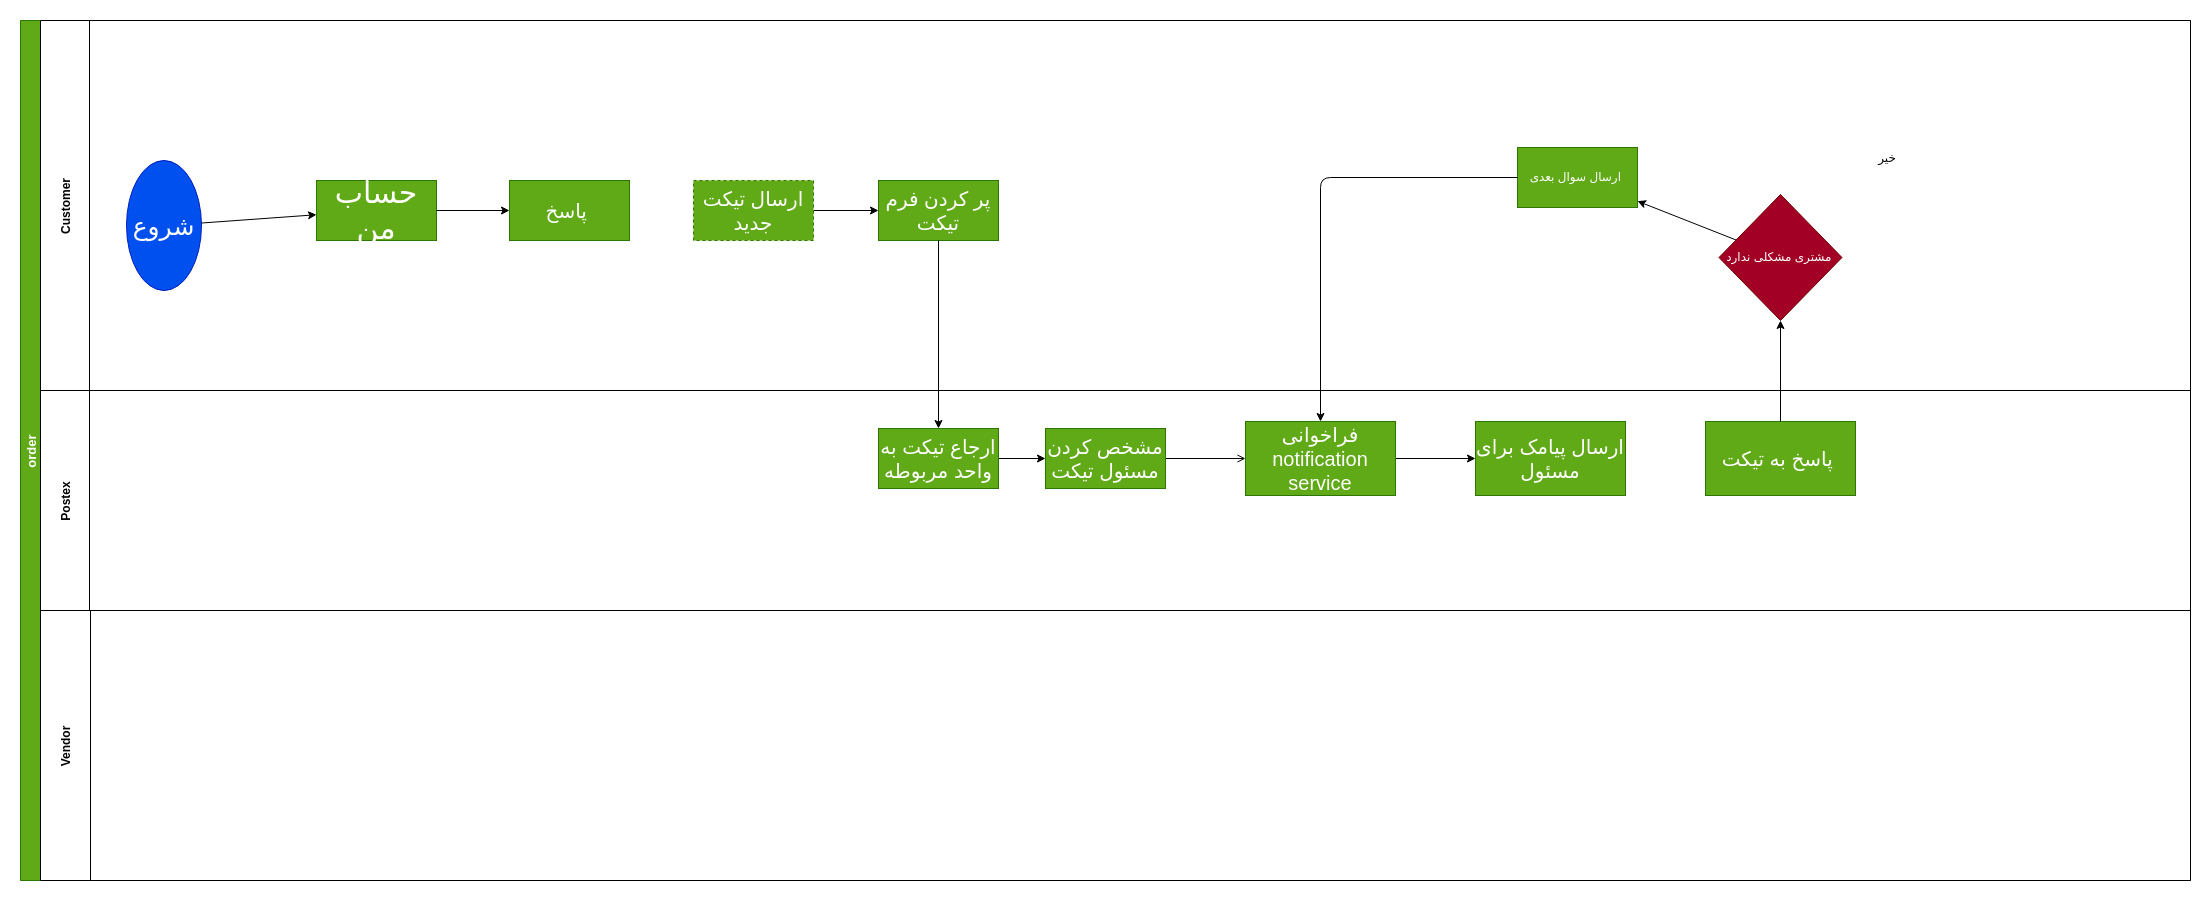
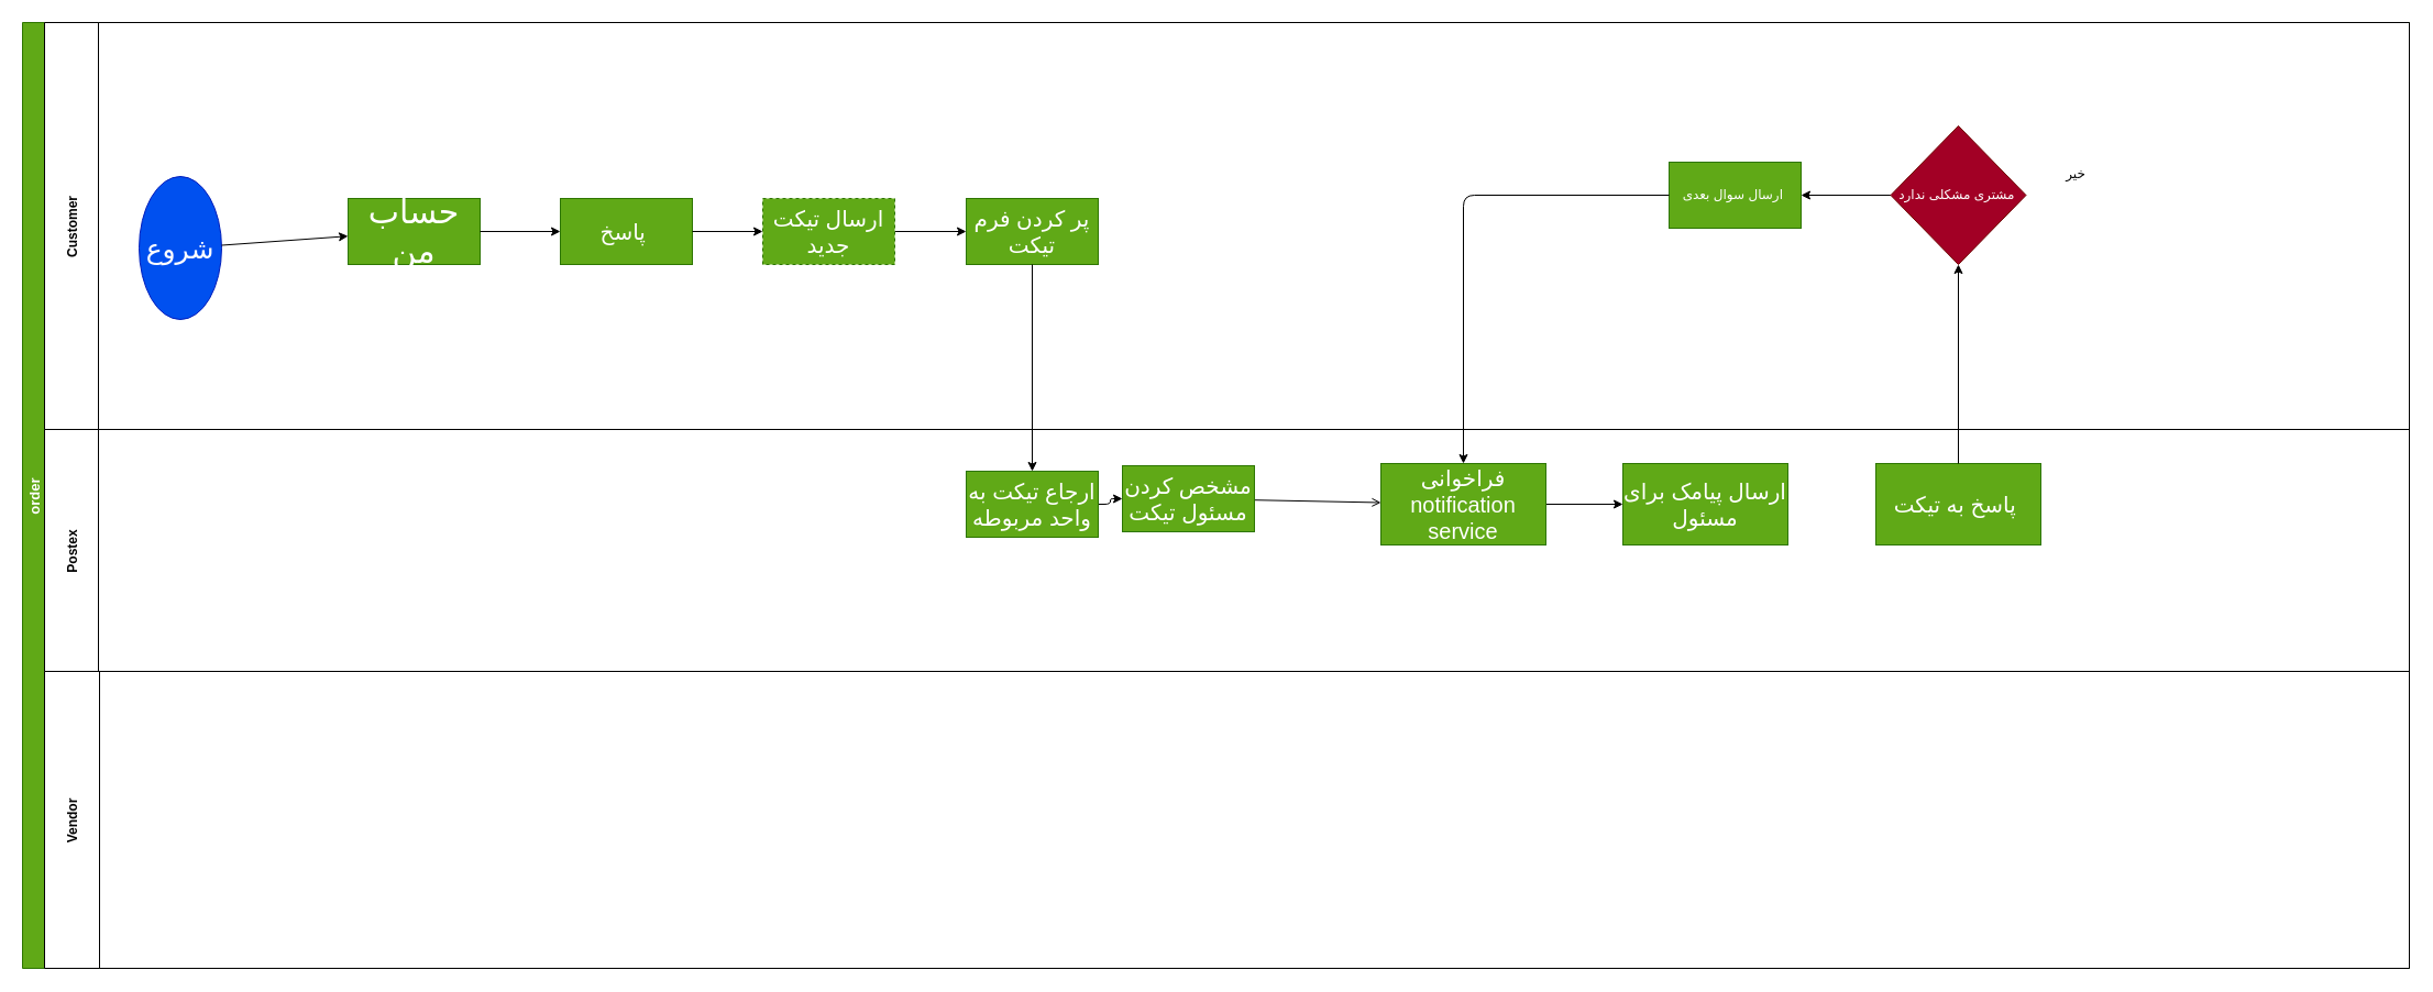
  <mxCell id="0" />
  <mxCell id="1" parent="0" />
  <mxCell id="2" value="order" style="swimlane;childLayout=stackLayout;resizeParent=1;resizeParentMax=0;horizontal=0;startSize=20;horizontalStack=0;fillColor=#60a917;strokeColor=#2D7600;fontColor=#ffffff;fontSize=13;" parent="1" vertex="1"><mxGeometry x="20" y="20" width="2170" height="860" as="geometry" /></mxCell>
  <mxCell id="3" value="Customer" style="swimlane;startSize=49;horizontal=0;fillColor=default;" parent="2" vertex="1"><mxGeometry x="20" width="2150" height="370" as="geometry" /></mxCell>
  <mxCell id="4" value="" style="edgeStyle=none;html=1;" edge="1" parent="3" source="5" target="12"><mxGeometry relative="1" as="geometry" /></mxCell>
  <mxCell id="5" value="&lt;font style=&quot;font-size: 20px&quot;&gt;ارسال تیکت جدید&lt;/font&gt;" style="whiteSpace=wrap;html=1;fillColor=#60a917;strokeColor=#2D7600;fontColor=#ffffff;dashed=1;" parent="3" vertex="1"><mxGeometry x="653" y="160" width="120" height="60" as="geometry" /></mxCell>
  <mxCell id="6" value="&lt;font style=&quot;font-size: 25px&quot;&gt;شروع&lt;/font&gt;" style="ellipse;whiteSpace=wrap;html=1;aspect=fixed;fillColor=#0050ef;strokeColor=#001DBC;fontColor=#ffffff;" parent="3" vertex="1"><mxGeometry x="86" y="140" width="75" height="130" as="geometry" /></mxCell>
  <mxCell id="7" value="&lt;span style=&quot;font-size: 30px&quot;&gt;حساب من&lt;/span&gt;" style="whiteSpace=wrap;html=1;fillColor=#60a917;strokeColor=#2D7600;fontColor=#ffffff;" parent="3" vertex="1"><mxGeometry x="276" y="160" width="120" height="60" as="geometry" /></mxCell>
  <mxCell id="8" value="" style="edgeStyle=none;html=1;" parent="3" source="6" target="7" edge="1"><mxGeometry relative="1" as="geometry" /></mxCell>
  <mxCell id="9" value="&lt;font style=&quot;font-size: 20px&quot;&gt;پاسخ&amp;nbsp;&lt;/font&gt;" style="whiteSpace=wrap;html=1;fillColor=#60a917;strokeColor=#2D7600;fontColor=#ffffff;" parent="3" vertex="1"><mxGeometry x="469" y="160" width="120" height="60" as="geometry" /></mxCell>
+ <mxCell id="10" value="" style="edgeStyle=orthogonalEdgeStyle;html=1;fontSize=20;" parent="3" source="9" target="5" edge="1"><mxGeometry relative="1" as="geometry" /></mxCell>
  <mxCell id="11" value="" style="edgeStyle=none;html=1;fontSize=30;" parent="3" source="7" target="9" edge="1"><mxGeometry relative="1" as="geometry" /></mxCell>
  <mxCell id="12" value="&lt;font style=&quot;font-size: 20px&quot;&gt;پر کردن فرم تیکت&lt;/font&gt;" style="whiteSpace=wrap;html=1;fillColor=#60a917;strokeColor=#2D7600;fontColor=#ffffff;" vertex="1" parent="3"><mxGeometry x="838" y="160" width="120" height="60" as="geometry" /></mxCell>
  <mxCell id="13" value="" style="edgeStyle=none;html=1;" edge="1" parent="3" source="14" target="15"><mxGeometry relative="1" as="geometry" /></mxCell>
- <mxCell id="14" value="مشتری مشکلی ندارد&amp;nbsp;" style="rhombus;whiteSpace=wrap;html=1;fillColor=#a20025;strokeColor=#6F0000;fontColor=#ffffff;" vertex="1" parent="3"><mxGeometry x="1678.5" y="174" width="123" height="126" as="geometry" /></mxCell>
+ <mxCell id="14" value="مشتری مشکلی ندارد&amp;nbsp;" style="rhombus;whiteSpace=wrap;html=1;fillColor=#a20025;strokeColor=#6F0000;fontColor=#ffffff;" vertex="1" parent="3"><mxGeometry x="1678.5" y="94" width="123" height="126" as="geometry" /></mxCell>
  <mxCell id="15" value="ارسال سوال بعدی&amp;nbsp;" style="whiteSpace=wrap;html=1;fillColor=#60a917;strokeColor=#2D7600;fontColor=#ffffff;" vertex="1" parent="3"><mxGeometry x="1477" y="127" width="120" height="60" as="geometry" /></mxCell>
  <mxCell id="16" value="خیر" style="text;html=1;strokeColor=none;fillColor=none;align=center;verticalAlign=middle;whiteSpace=wrap;rounded=0;" vertex="1" parent="3"><mxGeometry x="1817" y="123" width="60" height="30" as="geometry" /></mxCell>
  <mxCell id="17" value="Postex" style="swimlane;startSize=49;horizontal=0;" parent="2" vertex="1"><mxGeometry x="20" y="370" width="2150" height="220" as="geometry" /></mxCell>
  <mxCell id="18" value="" style="edgeStyle=orthogonalEdgeStyle;html=1;fontSize=20;" parent="17" source="19" target="21" edge="1"><mxGeometry relative="1" as="geometry" /></mxCell>
  <mxCell id="19" value="&lt;font style=&quot;font-size: 20px&quot;&gt;ارجاع تیکت به واحد مربوطه&lt;/font&gt;" style="whiteSpace=wrap;html=1;fillColor=#60a917;strokeColor=#2D7600;fontColor=#ffffff;" parent="17" vertex="1"><mxGeometry x="838" y="38" width="120" height="60" as="geometry" /></mxCell>
  <mxCell id="20" value="" style="edgeStyle=none;html=1;endArrow=open;" edge="1" parent="17" source="21" target="23"><mxGeometry relative="1" as="geometry" /></mxCell>
- <mxCell id="21" value="&lt;font style=&quot;font-size: 20px&quot;&gt;مشخص کردن مسئول تیکت&lt;/font&gt;" style="whiteSpace=wrap;html=1;fillColor=#60a917;strokeColor=#2D7600;fontColor=#ffffff;" parent="17" vertex="1"><mxGeometry x="1005" y="38" width="120" height="60" as="geometry" /></mxCell>
+ <mxCell id="21" value="&lt;font style=&quot;font-size: 20px&quot;&gt;مشخص کردن مسئول تیکت&lt;/font&gt;" style="whiteSpace=wrap;html=1;fillColor=#60a917;strokeColor=#2D7600;fontColor=#ffffff;" parent="17" vertex="1"><mxGeometry x="980" y="33" width="120" height="60" as="geometry" /></mxCell>
  <mxCell id="22" value="" style="edgeStyle=none;html=1;" edge="1" parent="17" source="23" target="24"><mxGeometry relative="1" as="geometry" /></mxCell>
- <mxCell id="23" value="&lt;font style=&quot;font-size: 20px&quot;&gt;فراخوانی notification service&lt;/font&gt;" style="whiteSpace=wrap;html=1;fillColor=#60a917;strokeColor=#2D7600;fontColor=#ffffff;" vertex="1" parent="17"><mxGeometry x="1205" y="31" width="150" height="74" as="geometry" /></mxCell>
+ <mxCell id="23" value="&lt;font style=&quot;font-size: 20px&quot;&gt;فراخوانی notification service&lt;/font&gt;" style="whiteSpace=wrap;html=1;fillColor=#60a917;strokeColor=#2D7600;fontColor=#ffffff;" vertex="1" parent="17"><mxGeometry x="1215" y="31" width="150" height="74" as="geometry" /></mxCell>
  <mxCell id="24" value="&lt;span style=&quot;font-size: 20px&quot;&gt;ارسال پیامک برای مسئول&lt;/span&gt;" style="whiteSpace=wrap;html=1;fillColor=#60a917;strokeColor=#2D7600;fontColor=#ffffff;" vertex="1" parent="17"><mxGeometry x="1435" y="31" width="150" height="74" as="geometry" /></mxCell>
  <mxCell id="25" value="&lt;span style=&quot;font-size: 20px&quot;&gt;پاسخ به تیکت&amp;nbsp;&lt;/span&gt;" style="whiteSpace=wrap;html=1;fillColor=#60a917;strokeColor=#2D7600;fontColor=#ffffff;" vertex="1" parent="17"><mxGeometry x="1665" y="31" width="150" height="74" as="geometry" /></mxCell>
  <mxCell id="26" value="Vendor" style="swimlane;startSize=50;horizontal=0;" parent="2" vertex="1"><mxGeometry x="20" y="590" width="2150" height="270" as="geometry" /></mxCell>
  <mxCell id="27" style="edgeStyle=none;html=1;exitX=0.5;exitY=1;exitDx=0;exitDy=0;" edge="1" parent="2" source="12" target="19"><mxGeometry relative="1" as="geometry" /></mxCell>
  <mxCell id="28" value="" style="edgeStyle=none;html=1;" edge="1" parent="2" source="25" target="14"><mxGeometry relative="1" as="geometry" /></mxCell>
  <mxCell id="29" style="edgeStyle=orthogonalEdgeStyle;html=1;exitX=0;exitY=0.5;exitDx=0;exitDy=0;" edge="1" parent="2" source="15" target="23"><mxGeometry relative="1" as="geometry" /></mxCell>
